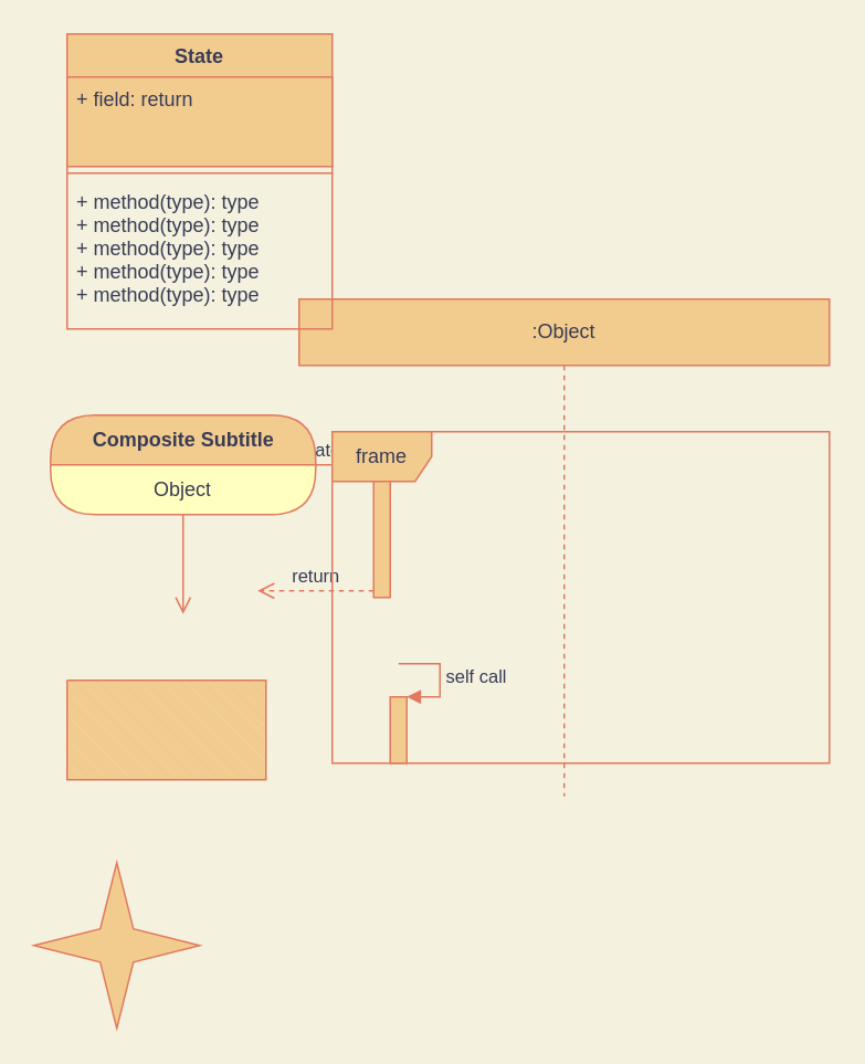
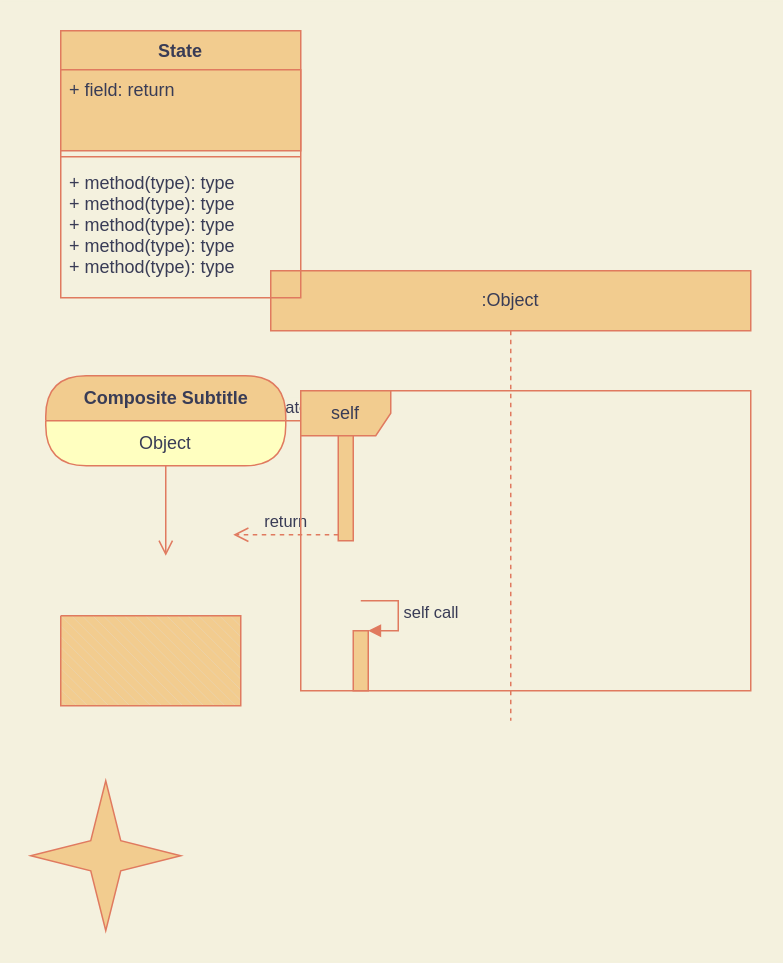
  <mxCell id="0" />
  <mxCell id="1" parent="0" />
  <mxCell id="2" value=":Object" style="shape=umlLifeline;perimeter=lifelinePerimeter;whiteSpace=wrap;html=1;container=1;collapsible=0;recursiveResize=0;outlineConnect=0;fillColor=#F2CC8F;strokeColor=#E07A5F;fontColor=#393C56;" parent="1" vertex="1"><mxGeometry x="180" y="180" width="320" height="300" as="geometry" /></mxCell>
  <mxCell id="3" value="" style="html=1;points=[];perimeter=orthogonalPerimeter;fillColor=#F2CC8F;strokeColor=#E07A5F;fontColor=#393C56;" parent="2" vertex="1"><mxGeometry x="45" y="100" width="10" height="80" as="geometry" /></mxCell>
  <mxCell id="4" value="dispatch" style="html=1;verticalAlign=bottom;endArrow=block;entryX=0;entryY=0;strokeColor=#E07A5F;fontColor=#393C56;labelBackgroundColor=#F4F1DE;" parent="2" target="3" edge="1"><mxGeometry relative="1" as="geometry"><mxPoint x="-25" y="100" as="sourcePoint" /></mxGeometry></mxCell>
  <mxCell id="5" value="return" style="html=1;verticalAlign=bottom;endArrow=open;dashed=1;endSize=8;exitX=0;exitY=0.95;strokeColor=#E07A5F;fontColor=#393C56;labelBackgroundColor=#F4F1DE;" parent="2" source="3" edge="1"><mxGeometry relative="1" as="geometry"><mxPoint x="-25" y="176" as="targetPoint" /></mxGeometry></mxCell>
  <mxCell id="6" value="" style="html=1;points=[];perimeter=orthogonalPerimeter;fillColor=#F2CC8F;strokeColor=#E07A5F;fontColor=#393C56;" parent="2" vertex="1"><mxGeometry x="55" y="240" width="10" height="40" as="geometry" /></mxCell>
  <mxCell id="7" value="self call" style="edgeStyle=orthogonalEdgeStyle;html=1;align=left;spacingLeft=2;endArrow=block;rounded=0;entryX=1;entryY=0;strokeColor=#E07A5F;fontColor=#393C56;labelBackgroundColor=#F4F1DE;" parent="2" target="6" edge="1"><mxGeometry relative="1" as="geometry"><mxPoint x="60" y="220" as="sourcePoint" /><Array as="points"><mxPoint x="85" y="220" /></Array></mxGeometry></mxCell>
- <mxCell id="8" value="frame" style="shape=umlFrame;whiteSpace=wrap;html=1;fillColor=#F2CC8F;strokeColor=#E07A5F;fontColor=#393C56;" parent="2" vertex="1"><mxGeometry x="20" y="80" width="300" height="200" as="geometry" /></mxCell>
+ <mxCell id="8" value="self" style="shape=umlFrame;whiteSpace=wrap;html=1;fillColor=#F2CC8F;strokeColor=#E07A5F;fontColor=#393C56;" parent="2" vertex="1"><mxGeometry x="20" y="80" width="300" height="200" as="geometry" /></mxCell>
  <mxCell id="9" value="Composite Subtitle" style="swimlane;html=1;fontStyle=1;align=center;verticalAlign=middle;childLayout=stackLayout;horizontal=1;startSize=30;horizontalStack=0;resizeParent=0;resizeLast=1;container=0;fontColor=#393C56;collapsible=0;rounded=1;arcSize=30;strokeColor=#E07A5F;fillColor=#F2CC8F;swimlaneFillColor=#ffffc0;dropTarget=0;" parent="1" vertex="1"><mxGeometry x="30" y="250" width="160" height="60" as="geometry" /></mxCell>
  <mxCell id="10" value="Object" style="text;html=1;strokeColor=none;fillColor=none;align=center;verticalAlign=middle;spacingLeft=4;spacingRight=4;whiteSpace=wrap;overflow=hidden;rotatable=0;fontColor=#393C56;" parent="9" vertex="1"><mxGeometry y="30" width="160" height="30" as="geometry" /></mxCell>
  <mxCell id="11" value="" style="edgeStyle=orthogonalEdgeStyle;html=1;verticalAlign=bottom;endArrow=open;endSize=8;strokeColor=#E07A5F;fontColor=#393C56;labelBackgroundColor=#F4F1DE;" parent="1" source="9" edge="1"><mxGeometry relative="1" as="geometry"><mxPoint x="110" y="370" as="targetPoint" /></mxGeometry></mxCell>
  <mxCell id="12" value="State" style="swimlane;fontStyle=1;align=center;verticalAlign=top;childLayout=stackLayout;horizontal=1;startSize=26;horizontalStack=0;resizeParent=1;resizeParentMax=0;resizeLast=0;collapsible=1;marginBottom=0;fillColor=#F2CC8F;strokeColor=#E07A5F;fontColor=#393C56;" parent="1" vertex="1"><mxGeometry x="40" y="20" width="160" height="178" as="geometry"><mxRectangle x="130" y="30" width="100" height="26" as="alternateBounds" /></mxGeometry></mxCell>
  <mxCell id="13" value="+ field: return" style="text;strokeColor=#E07A5F;fillColor=#F2CC8F;align=left;verticalAlign=top;spacingLeft=4;spacingRight=4;overflow=hidden;rotatable=0;points=[[0,0.5],[1,0.5]];portConstraint=eastwest;fontColor=#393C56;" parent="12" vertex="1"><mxGeometry y="26" width="160" height="54" as="geometry" /></mxCell>
  <mxCell id="14" value="" style="line;strokeWidth=1;fillColor=none;align=left;verticalAlign=middle;spacingTop=-1;spacingLeft=3;spacingRight=3;rotatable=0;labelPosition=right;points=[];portConstraint=eastwest;strokeColor=#E07A5F;fontColor=#393C56;labelBackgroundColor=#F4F1DE;" parent="12" vertex="1"><mxGeometry y="80" width="160" height="8" as="geometry" /></mxCell>
  <mxCell id="15" value="+ method(type): type&#10;+ method(type): type&#10;+ method(type): type&#10;+ method(type): type&#10;+ method(type): type" style="text;strokeColor=none;fillColor=none;align=left;verticalAlign=top;spacingLeft=4;spacingRight=4;overflow=hidden;rotatable=0;points=[[0,0.5],[1,0.5]];portConstraint=eastwest;fontColor=#393C56;" parent="12" vertex="1"><mxGeometry y="88" width="160" height="90" as="geometry" /></mxCell>
  <mxCell id="16" value="" style="verticalLabelPosition=bottom;verticalAlign=top;html=1;shape=mxgraph.basic.4_point_star_2;dx=0.8;rounded=0;sketch=0;strokeColor=#E07A5F;fillColor=#F2CC8F;fontColor=#393C56;" parent="1" vertex="1"><mxGeometry x="20" y="520" width="100" height="100" as="geometry" /></mxCell>
  <mxCell id="17" value="" style="verticalLabelPosition=bottom;verticalAlign=top;html=1;shape=mxgraph.basic.patternFillRect;fillStyle=diagRev;step=5;fillStrokeWidth=0.2;fillStrokeColor=#dddddd;rounded=0;sketch=0;strokeColor=#E07A5F;fillColor=#F2CC8F;fontColor=#393C56;" parent="1" vertex="1"><mxGeometry x="40" y="410" width="120" height="60" as="geometry" /></mxCell>
